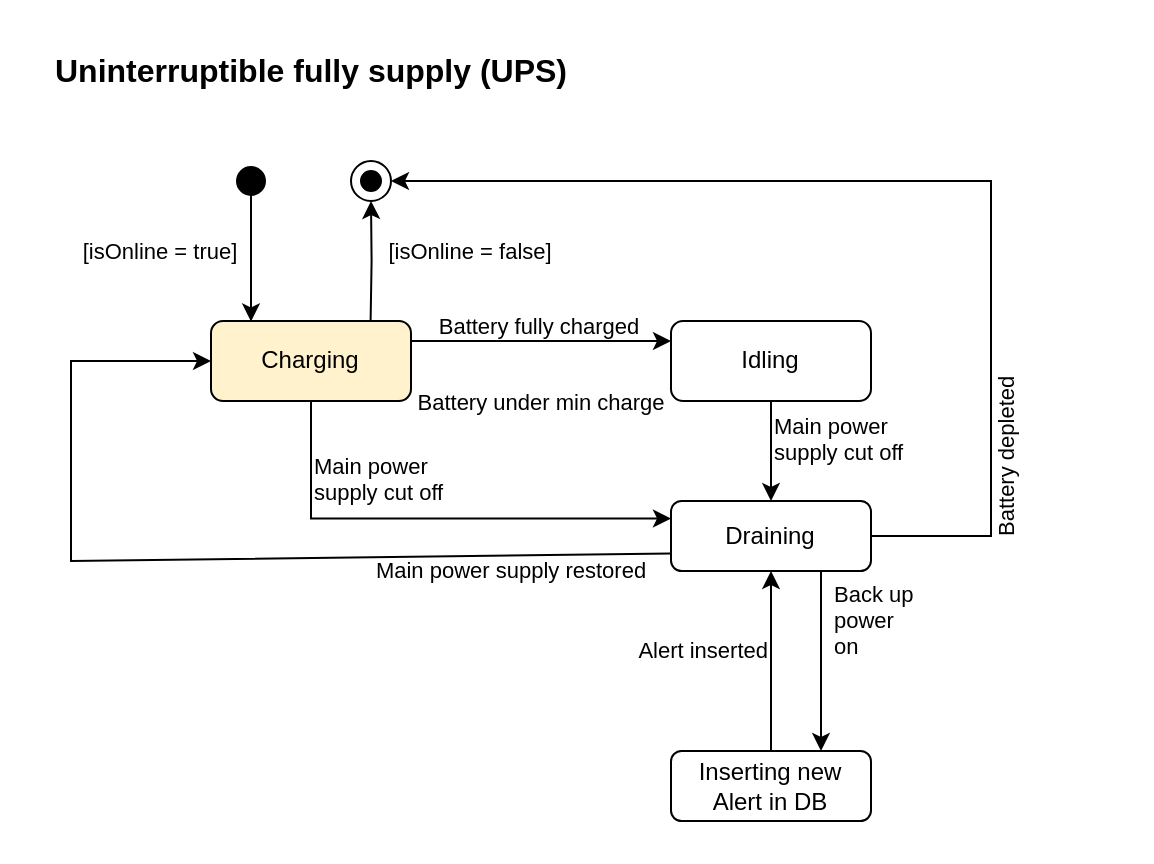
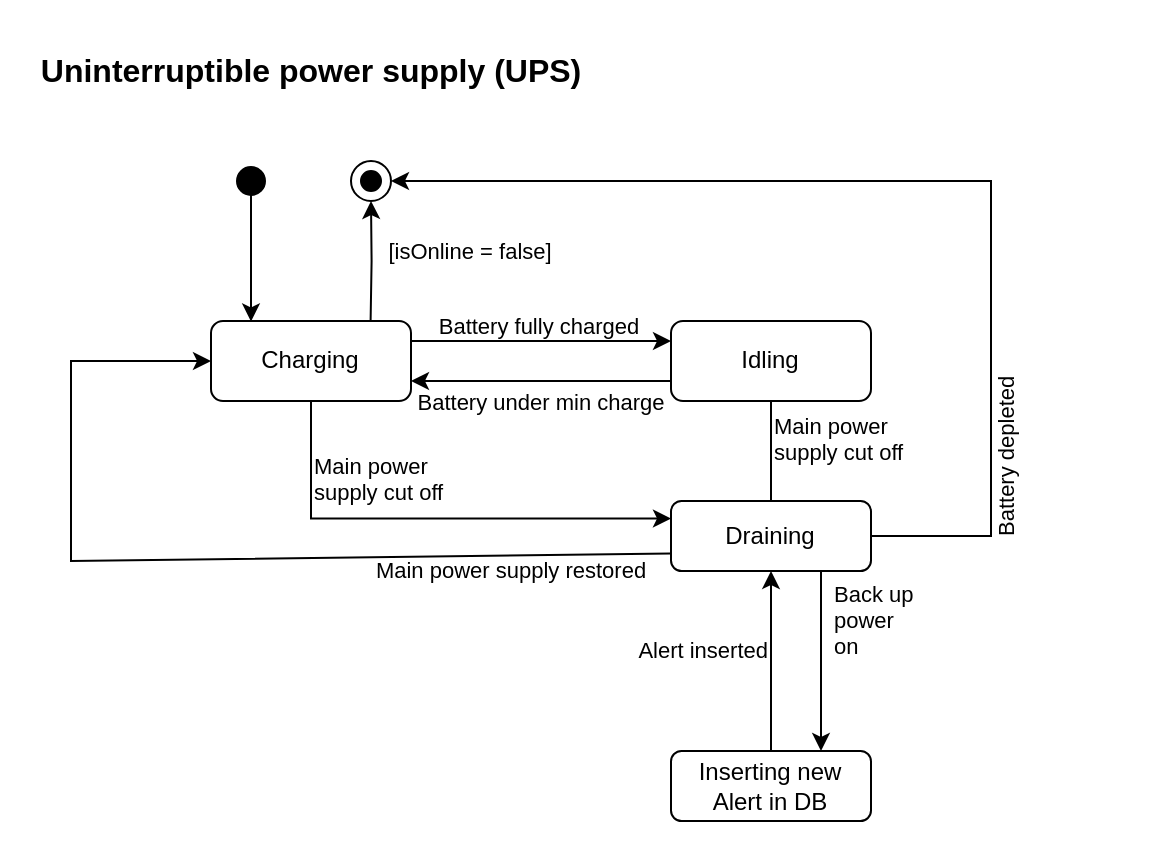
  <mxCell id="0" />
  <mxCell id="1" parent="0" />
  <mxCell id="2" value="" style="ellipse;whiteSpace=wrap;html=1;aspect=fixed;" parent="1" vertex="1"><mxGeometry x="175" y="80" width="20" height="20" as="geometry" /></mxCell>
  <mxCell id="3" value="" style="ellipse;whiteSpace=wrap;html=1;aspect=fixed;labelBackgroundColor=#000000;fillColor=#000000;" parent="1" vertex="1"><mxGeometry x="180" y="85" width="10" height="10" as="geometry" /></mxCell>
  <mxCell id="4" style="edgeStyle=orthogonalEdgeStyle;rounded=0;orthogonalLoop=1;jettySize=auto;html=1;exitX=0.898;exitY=-0.006;exitDx=0;exitDy=0;entryX=0.5;entryY=1;entryDx=0;entryDy=0;exitPerimeter=0;" parent="1" target="2" edge="1"><mxGeometry relative="1" as="geometry"><mxPoint x="184.8" y="160" as="sourcePoint" /></mxGeometry></mxCell>
  <mxCell id="5" style="edgeStyle=orthogonalEdgeStyle;rounded=0;orthogonalLoop=1;jettySize=auto;html=1;entryX=0;entryY=0.5;entryDx=0;entryDy=0;" parent="1" edge="1"><mxGeometry relative="1" as="geometry"><mxPoint x="205" y="170" as="sourcePoint" /><mxPoint x="335" y="170" as="targetPoint" /></mxGeometry></mxCell>
  <mxCell id="6" style="edgeStyle=orthogonalEdgeStyle;rounded=0;orthogonalLoop=1;jettySize=auto;html=1;entryX=0;entryY=0.25;entryDx=0;entryDy=0;exitX=0.5;exitY=1;exitDx=0;exitDy=0;" parent="1" source="7" target="17" edge="1"><mxGeometry relative="1" as="geometry"><Array as="points"><mxPoint x="155" y="259" /></Array></mxGeometry></mxCell>
- <mxCell id="7" value="Charging" style="rounded=1;whiteSpace=wrap;html=1;fillColor=#fff2cc;" parent="1" vertex="1"><mxGeometry x="105" y="160" width="100" height="40" as="geometry" /></mxCell>
+ <mxCell id="7" value="Charging" style="rounded=1;whiteSpace=wrap;html=1;" parent="1" vertex="1"><mxGeometry x="105" y="160" width="100" height="40" as="geometry" /></mxCell>
  <mxCell id="8" value="" style="html=1;verticalAlign=bottom;startArrow=oval;startFill=1;endArrow=classic;startSize=14;curved=0;rounded=0;endFill=1;" parent="1" edge="1"><mxGeometry width="60" relative="1" as="geometry"><mxPoint x="125" y="90" as="sourcePoint" /><mxPoint x="125" y="160.24" as="targetPoint" /></mxGeometry></mxCell>
- <mxCell id="9" value="[isOnline = true]" style="text;align=center;verticalAlign=middle;resizable=0;points=[];autosize=1;strokeColor=none;fillColor=none;fontSize=11;" parent="1" vertex="1"><mxGeometry x="30" y="110" width="100" height="30" as="geometry" /></mxCell>
  <mxCell id="10" value="[isOnline = false]" style="text;align=center;verticalAlign=middle;resizable=0;points=[];autosize=1;strokeColor=none;fillColor=none;fontSize=11;" parent="1" vertex="1"><mxGeometry x="180" y="110" width="110" height="30" as="geometry" /></mxCell>
  <mxCell id="11" value="&lt;div style=&quot;font-size: 11px;&quot;&gt;Back up&lt;/div&gt;&lt;div style=&quot;font-size: 11px;&quot;&gt;power&lt;/div&gt;&lt;div style=&quot;font-size: 11px;&quot;&gt;on&lt;/div&gt;" style="text;html=1;align=left;verticalAlign=middle;resizable=0;points=[];autosize=1;strokeColor=none;fillColor=none;fontSize=11;" parent="1" vertex="1"><mxGeometry x="415" y="285" width="60" height="50" as="geometry" /></mxCell>
- <mxCell id="12" value="Uninterruptible fully supply (UPS)" style="text;html=1;align=center;verticalAlign=middle;resizable=0;points=[];autosize=1;strokeColor=none;fillColor=none;fontStyle=1;fontSize=16;" parent="1" vertex="1"><mxGeometry x="20" y="20" width="270" height="30" as="geometry" /></mxCell>
+ <mxCell id="12" value="Uninterruptible power supply (UPS)" style="text;html=1;align=center;verticalAlign=middle;resizable=0;points=[];autosize=1;strokeColor=none;fillColor=none;fontStyle=1;fontSize=16;" parent="1" vertex="1"><mxGeometry x="20" y="20" width="270" height="30" as="geometry" /></mxCell>
  <mxCell id="13" value="Main power&amp;nbsp;&lt;div&gt;supply cut off&lt;/div&gt;" style="text;html=1;align=left;verticalAlign=top;resizable=0;points=[];autosize=1;strokeColor=none;fillColor=none;fontSize=11;" parent="1" vertex="1"><mxGeometry x="385" y="200" width="90" height="40" as="geometry" /></mxCell>
  <mxCell id="14" style="edgeStyle=orthogonalEdgeStyle;rounded=0;orthogonalLoop=1;jettySize=auto;html=1;exitX=0.5;exitY=0;exitDx=0;exitDy=0;entryX=0.5;entryY=1;entryDx=0;entryDy=0;" parent="1" source="15" target="17" edge="1"><mxGeometry relative="1" as="geometry" /></mxCell>
  <mxCell id="15" value="Inserting new Alert in DB" style="rounded=1;whiteSpace=wrap;html=1;" parent="1" vertex="1"><mxGeometry x="335" y="375" width="100" height="35" as="geometry" /></mxCell>
  <mxCell id="16" value="" style="edgeStyle=orthogonalEdgeStyle;rounded=0;orthogonalLoop=1;jettySize=auto;html=1;exitX=0.75;exitY=1;exitDx=0;exitDy=0;entryX=0.75;entryY=0;entryDx=0;entryDy=0;" parent="1" source="17" target="15" edge="1"><mxGeometry relative="1" as="geometry" /></mxCell>
  <mxCell id="17" value="Draining" style="rounded=1;whiteSpace=wrap;html=1;" parent="1" vertex="1"><mxGeometry x="335" y="250" width="100" height="35" as="geometry" /></mxCell>
  <mxCell id="18" style="rounded=0;orthogonalLoop=1;jettySize=auto;html=1;entryX=0;entryY=0.5;entryDx=0;entryDy=0;exitX=0;exitY=0.75;exitDx=0;exitDy=0;" parent="1" source="17" target="7" edge="1"><mxGeometry relative="1" as="geometry"><mxPoint x="335" y="460" as="sourcePoint" /><mxPoint x="60" y="440" as="targetPoint" /><Array as="points"><mxPoint x="35" y="280" /><mxPoint x="35" y="180" /></Array></mxGeometry></mxCell>
  <mxCell id="19" value="Main power supply restored" style="text;html=1;align=center;verticalAlign=middle;resizable=0;points=[];autosize=1;strokeColor=none;fillColor=none;fontSize=11;rotation=0;" parent="1" vertex="1"><mxGeometry x="175" y="270" width="160" height="30" as="geometry" /></mxCell>
  <mxCell id="20" style="edgeStyle=orthogonalEdgeStyle;rounded=0;orthogonalLoop=1;jettySize=auto;html=1;entryX=1;entryY=0.5;entryDx=0;entryDy=0;exitX=1;exitY=0.5;exitDx=0;exitDy=0;" parent="1" source="17" target="2" edge="1"><mxGeometry relative="1" as="geometry"><Array as="points"><mxPoint x="495" y="268" /><mxPoint x="495" y="90" /></Array></mxGeometry></mxCell>
  <mxCell id="21" value="Alert inserted" style="text;html=1;align=right;verticalAlign=middle;resizable=0;points=[];autosize=1;strokeColor=none;fillColor=none;fontSize=11;" parent="1" vertex="1"><mxGeometry x="295" y="310" width="90" height="30" as="geometry" /></mxCell>
  <mxCell id="22" value="Battery depleted" style="text;html=1;align=left;verticalAlign=top;resizable=0;points=[];autosize=1;strokeColor=none;fillColor=none;rotation=-90;fontSize=11;" parent="1" vertex="1"><mxGeometry x="455" y="205" width="100" height="30" as="geometry" /></mxCell>
- <mxCell id="23" style="edgeStyle=orthogonalEdgeStyle;rounded=0;orthogonalLoop=1;jettySize=auto;html=1;entryX=0.5;entryY=0;entryDx=0;entryDy=0;" parent="1" source="25" target="17" edge="1"><mxGeometry relative="1" as="geometry" /></mxCell>
+ <mxCell id="23" style="edgeStyle=orthogonalEdgeStyle;rounded=0;orthogonalLoop=1;jettySize=auto;html=1;entryX=0.5;entryY=0;entryDx=0;entryDy=0;endArrow=none;" parent="1" source="25" target="17" edge="1"><mxGeometry relative="1" as="geometry" /></mxCell>
+ <mxCell id="24" style="edgeStyle=orthogonalEdgeStyle;rounded=0;orthogonalLoop=1;jettySize=auto;html=1;exitX=0;exitY=0.75;exitDx=0;exitDy=0;entryX=1;entryY=0.75;entryDx=0;entryDy=0;" edge="1" parent="1" source="25" target="7"><mxGeometry relative="1" as="geometry" /></mxCell>
  <mxCell id="25" value="Idling" style="rounded=1;whiteSpace=wrap;html=1;" parent="1" vertex="1"><mxGeometry x="335" y="160" width="100" height="40" as="geometry" /></mxCell>
  <mxCell id="26" value="Battery fully charged" style="text;html=1;align=center;verticalAlign=top;resizable=0;points=[];autosize=1;strokeColor=none;fillColor=none;fontSize=11;" parent="1" vertex="1"><mxGeometry x="208.5" y="150" width="120" height="30" as="geometry" /></mxCell>
  <mxCell id="27" value="Main power&amp;nbsp;&lt;div&gt;supply cut off&lt;/div&gt;" style="text;html=1;align=left;verticalAlign=top;resizable=0;points=[];autosize=1;strokeColor=none;fillColor=none;fontSize=11;" parent="1" vertex="1"><mxGeometry x="155" y="220" width="90" height="40" as="geometry" /></mxCell>
  <mxCell id="28" value="Battery under min charge" style="text;html=1;align=center;verticalAlign=bottom;resizable=0;points=[];autosize=1;strokeColor=none;fillColor=none;fontSize=11;" vertex="1" parent="1"><mxGeometry x="195" y="180" width="150" height="30" as="geometry" /></mxCell>
